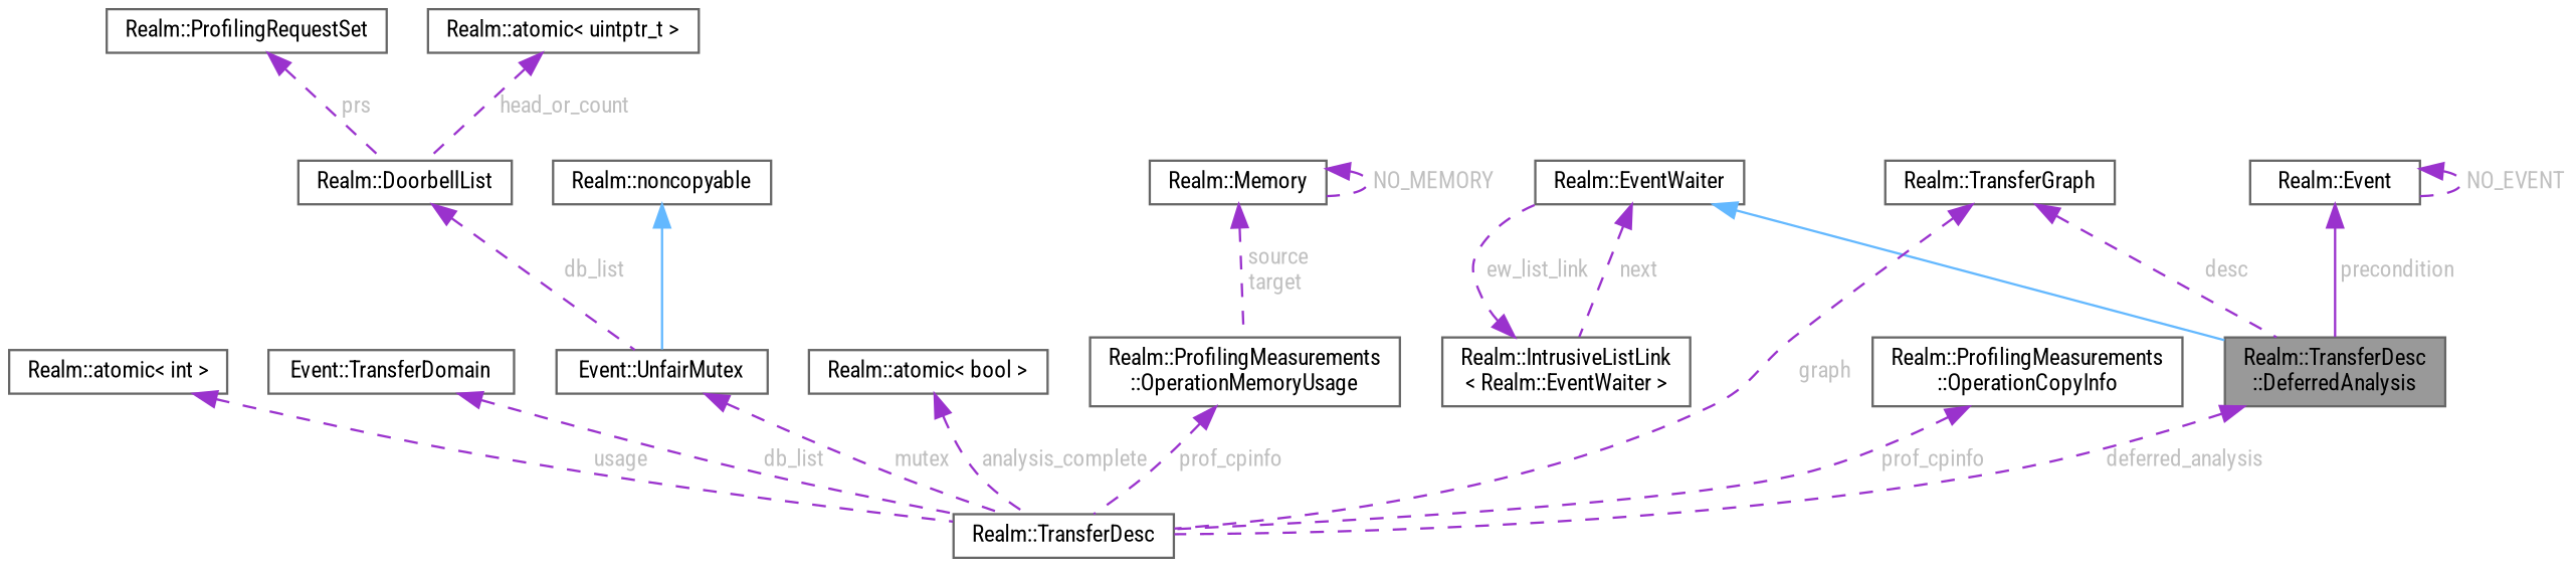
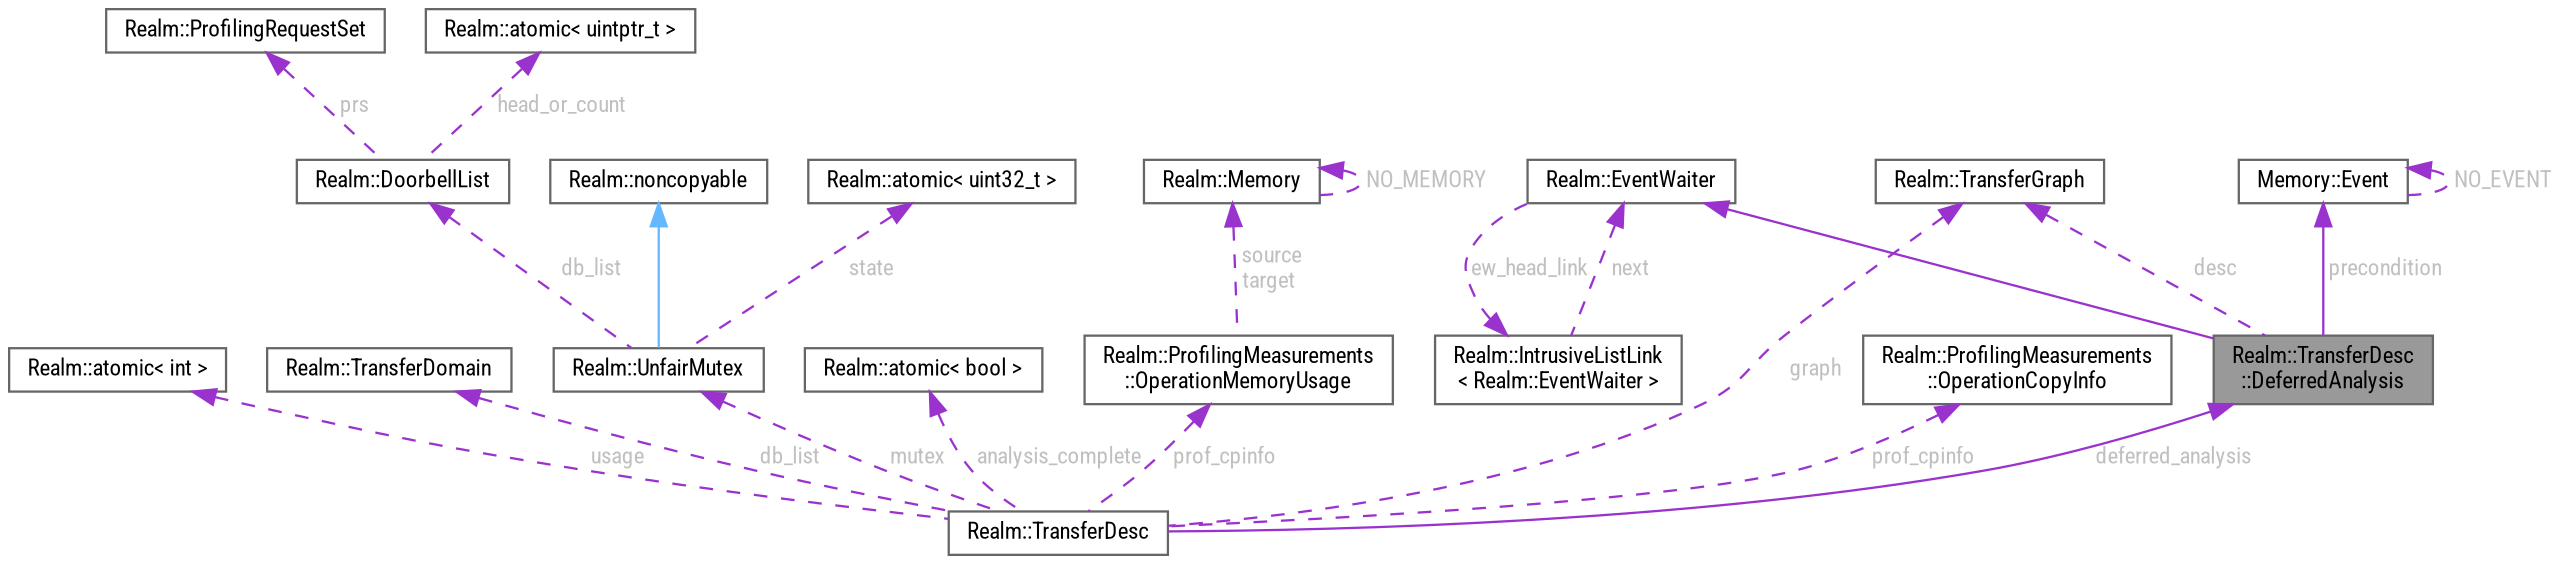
  digraph {
    fontname="Roboto Condensed"
    rankdir=TB
    node [color=gray40 fillcolor=white fontname="Roboto Condensed" fontsize=10 shape=box style=filled]
    edge [color=darkorchid3 dir=back fontcolor=grey fontname="Roboto Condensed" fontsize=10 labelfontname=Helvetica labelfontsize=10 style=dashed]
    n1 [fillcolor=grey60 fontcolor=black height=0.2 label="Realm::TransferDesc\l::DeferredAnalysis" width=0.4]
    n2 [height=0.2 label="Realm::TransferDesc" width=0.4]
    n3 [height=0.2 label="Realm::EventWaiter" width=0.4]
    n4 [height=0.2 label="Realm::IntrusiveListLink\l\< Realm::EventWaiter \>" width=0.4]
    n5 [height=0.2 label="Realm::atomic\< int \>" width=0.4]
-   n6 [height=0.2 label="Event::TransferDomain" width=0.4]
+   n6 [height=0.2 label="Realm::TransferDomain" width=0.4]
    n7 [height=0.2 label="Realm::ProfilingRequestSet" width=0.4]
    n8 [height=0.2 label="Realm::DoorbellList" width=0.4]
-   n9 [height=0.2 label="Event::UnfairMutex" width=0.4]
+   n9 [height=0.2 label="Realm::UnfairMutex" width=0.4]
    n10 [height=0.2 label="Realm::noncopyable" width=0.4]
+   n11 [height=0.2 label="Realm::atomic\< uint32_t \>" width=0.4]
    n12 [height=0.2 label="Realm::atomic\< uintptr_t \>" width=0.4]
    n13 [height=0.2 label="Realm::atomic\< bool \>" width=0.4]
    n14 [height=0.2 label="Realm::TransferGraph" width=0.4]
    n15 [height=0.2 label="Realm::ProfilingMeasurements\l::OperationMemoryUsage" width=0.4]
    n16 [height=0.2 label="Realm::Memory" width=0.4]
    n17 [height=0.2 label="Realm::ProfilingMeasurements\l::OperationCopyInfo" width=0.4]
-   n18 [height=0.2 label="Realm::Event" width=0.4]
-   n1 -> n2 [label=" deferred_analysis"]
-   n3 -> n1 [color=steelblue1 style=solid fontcolor=""]
+   n18 [height=0.2 label="Memory::Event" width=0.4]
+   n1 -> n2 [label=" deferred_analysis" style=solid]
+   n3 -> n1 [style=solid fontcolor=""]
    n3 -> n4 [label=" next"]
-   n4 -> n3 [label=" ew_list_link"]
+   n4 -> n3 [label=" ew_head_link"]
    n5 -> n2 [label=" usage"]
    n6 -> n2 [label=" db_list"]
    n7 -> n8 [label=" prs"]
    n8 -> n9 [label=" db_list"]
    n9 -> n2 [label=" mutex"]
    n10 -> n9 [color=steelblue1 style=solid fontcolor=""]
+   n11 -> n9 [label=" state"]
    n12 -> n8 [label=" head_or_count"]
    n13 -> n2 [label=" analysis_complete"]
    n14 -> n1 [label=" desc"]
    n14 -> n2 [label=" graph"]
    n15 -> n2 [label=" prof_cpinfo"]
    n16 -> n15 [label=" source\ntarget"]
    n16 -> n16 [label=" NO_MEMORY"]
    n17 -> n2 [label=" prof_cpinfo"]
    n18 -> n1 [label=" precondition" style=solid]
    n18 -> n18 [label=" NO_EVENT"]
  }
